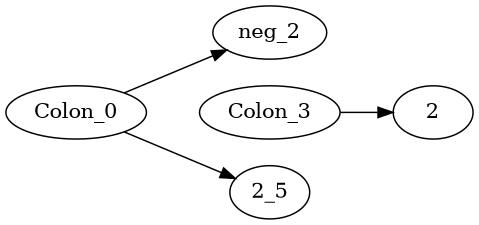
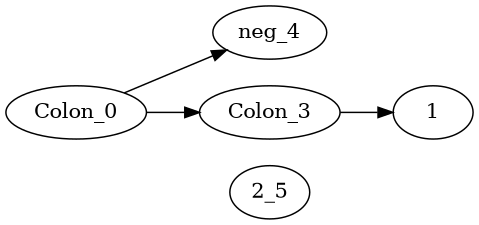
  digraph {
    rankdir=LR
    n1 [label=Colon_0]
-   n2 [label=neg_2]
+   n2 [label=neg_4]
    n3 [label=Colon_3]
-   2
+   2 [label=1]
    n5 [label="2_5"]
    n1 -> n2
-   n1 -> n5
+   n1 -> n3
    n3 -> 2
  }
